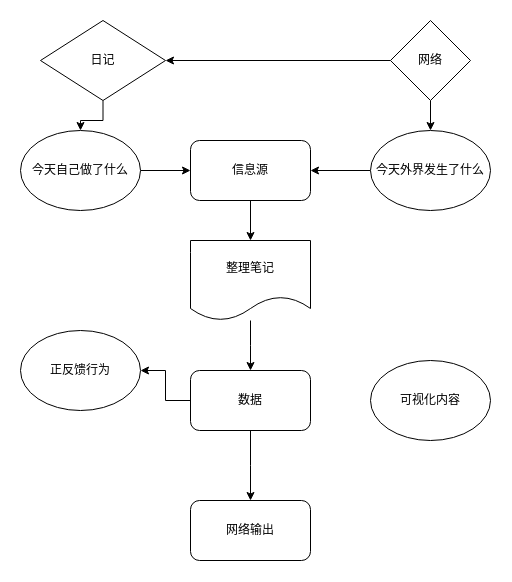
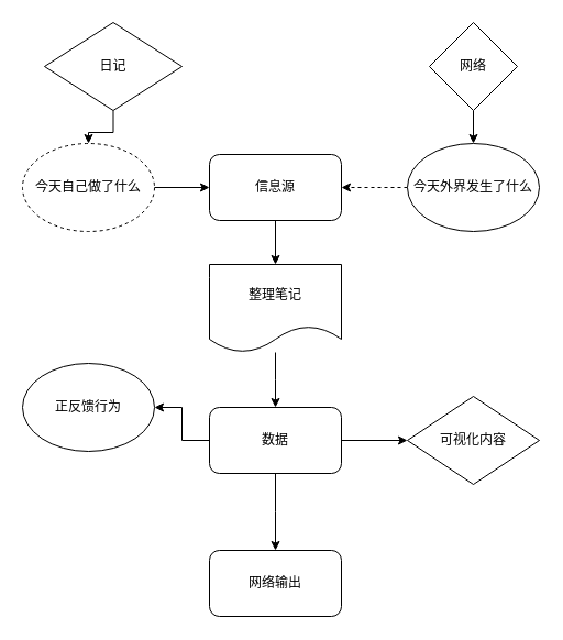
  <mxCell id="0" />
  <mxCell id="1" parent="0" />
  <mxCell id="2" style="edgeStyle=orthogonalEdgeStyle;rounded=0;orthogonalLoop=1;jettySize=auto;html=1;entryX=0.5;entryY=0;entryDx=0;entryDy=0;" edge="1" parent="1" source="3" target="9"><mxGeometry relative="1" as="geometry"><mxPoint x="250" y="230" as="targetPoint" /></mxGeometry></mxCell>
  <mxCell id="3" value="信息源" style="rounded=1;whiteSpace=wrap;html=1;" vertex="1" parent="1"><mxGeometry x="190" y="140" width="120" height="60" as="geometry" /></mxCell>
  <mxCell id="4" style="edgeStyle=orthogonalEdgeStyle;rounded=0;orthogonalLoop=1;jettySize=auto;html=1;exitX=1;exitY=0.5;exitDx=0;exitDy=0;entryX=0;entryY=0.5;entryDx=0;entryDy=0;" edge="1" parent="1" source="5" target="3"><mxGeometry relative="1" as="geometry" /></mxCell>
- <mxCell id="5" value="今天自己做了什么" style="ellipse;whiteSpace=wrap;html=1;" vertex="1" parent="1"><mxGeometry x="20" y="130" width="120" height="80" as="geometry" /></mxCell>
- <mxCell id="6" style="edgeStyle=orthogonalEdgeStyle;rounded=0;orthogonalLoop=1;jettySize=auto;html=1;entryX=1;entryY=0.5;entryDx=0;entryDy=0;" edge="1" parent="1" source="7" target="3"><mxGeometry relative="1" as="geometry" /></mxCell>
+ <mxCell id="5" value="今天自己做了什么" style="ellipse;whiteSpace=wrap;html=1;dashed=1;" vertex="1" parent="1"><mxGeometry x="20" y="130" width="120" height="80" as="geometry" /></mxCell>
+ <mxCell id="6" style="edgeStyle=orthogonalEdgeStyle;rounded=0;orthogonalLoop=1;jettySize=auto;html=1;entryX=1;entryY=0.5;entryDx=0;entryDy=0;dashed=1;" edge="1" parent="1" source="7" target="3"><mxGeometry relative="1" as="geometry" /></mxCell>
  <mxCell id="7" value="今天外界发生了什么" style="ellipse;whiteSpace=wrap;html=1;" vertex="1" parent="1"><mxGeometry x="370" y="130" width="120" height="80" as="geometry" /></mxCell>
  <mxCell id="8" style="edgeStyle=orthogonalEdgeStyle;rounded=0;orthogonalLoop=1;jettySize=auto;html=1;" edge="1" parent="1" source="9"><mxGeometry relative="1" as="geometry"><mxPoint x="250" y="370" as="targetPoint" /></mxGeometry></mxCell>
  <mxCell id="9" value="整理笔记" style="shape=document;whiteSpace=wrap;html=1;boundedLbl=1;" vertex="1" parent="1"><mxGeometry x="190" y="240" width="120" height="80" as="geometry" /></mxCell>
  <mxCell id="10" style="edgeStyle=orthogonalEdgeStyle;rounded=0;orthogonalLoop=1;jettySize=auto;html=1;entryX=0.5;entryY=0;entryDx=0;entryDy=0;" edge="1" parent="1" source="11" target="5"><mxGeometry relative="1" as="geometry" /></mxCell>
  <mxCell id="11" value="日记" style="rhombus;whiteSpace=wrap;html=1;" vertex="1" parent="1"><mxGeometry x="40" y="20" width="125" height="80" as="geometry" /></mxCell>
  <mxCell id="12" style="edgeStyle=orthogonalEdgeStyle;rounded=0;orthogonalLoop=1;jettySize=auto;html=1;entryX=0.5;entryY=0;entryDx=0;entryDy=0;" edge="1" parent="1" source="14" target="7"><mxGeometry relative="1" as="geometry" /></mxCell>
- <mxCell id="13" style="edgeStyle=orthogonalEdgeStyle;rounded=0;orthogonalLoop=1;jettySize=auto;html=1;entryX=1;entryY=0.5;entryDx=0;entryDy=0;" edge="1" parent="1" source="14" target="11"><mxGeometry relative="1" as="geometry"><mxPoint x="130" y="60" as="targetPoint" /></mxGeometry></mxCell>
  <mxCell id="14" value="网络" style="rhombus;whiteSpace=wrap;html=1;" vertex="1" parent="1"><mxGeometry x="390" y="20" width="80" height="80" as="geometry" /></mxCell>
+ <mxCell id="15" style="edgeStyle=orthogonalEdgeStyle;rounded=0;orthogonalLoop=1;jettySize=auto;html=1;entryX=0;entryY=0.5;entryDx=0;entryDy=0;" edge="1" parent="1" source="18" target="19"><mxGeometry relative="1" as="geometry"><mxPoint x="390" y="400" as="targetPoint" /></mxGeometry></mxCell>
  <mxCell id="16" style="edgeStyle=orthogonalEdgeStyle;rounded=0;orthogonalLoop=1;jettySize=auto;html=1;entryX=1;entryY=0.5;entryDx=0;entryDy=0;" edge="1" parent="1" source="18" target="20"><mxGeometry relative="1" as="geometry"><mxPoint x="110" y="400" as="targetPoint" /></mxGeometry></mxCell>
  <mxCell id="17" style="edgeStyle=orthogonalEdgeStyle;rounded=0;orthogonalLoop=1;jettySize=auto;html=1;" edge="1" parent="1" source="18"><mxGeometry relative="1" as="geometry"><mxPoint x="250" y="500" as="targetPoint" /></mxGeometry></mxCell>
  <mxCell id="18" value="数据" style="rounded=1;whiteSpace=wrap;html=1;" vertex="1" parent="1"><mxGeometry x="190" y="370" width="120" height="60" as="geometry" /></mxCell>
- <mxCell id="19" value="可视化内容" style="ellipse;whiteSpace=wrap;html=1;" vertex="1" parent="1"><mxGeometry x="370" y="360" width="120" height="80" as="geometry" /></mxCell>
+ <mxCell id="19" value="可视化内容" style="rhombus;whiteSpace=wrap;html=1;" vertex="1" parent="1"><mxGeometry x="370" y="360" width="120" height="80" as="geometry" /></mxCell>
  <mxCell id="20" value="正反馈行为" style="ellipse;whiteSpace=wrap;html=1;" vertex="1" parent="1"><mxGeometry x="20" y="330" width="120" height="80" as="geometry" /></mxCell>
  <mxCell id="21" value="网络输出" style="rounded=1;whiteSpace=wrap;html=1;" vertex="1" parent="1"><mxGeometry x="190" y="500" width="120" height="60" as="geometry" /></mxCell>
